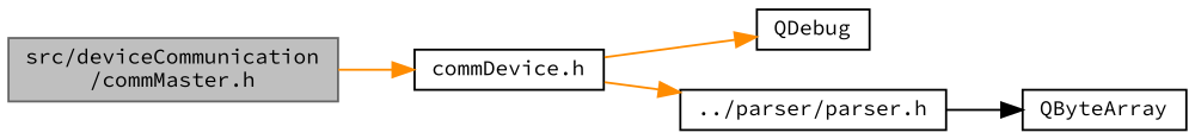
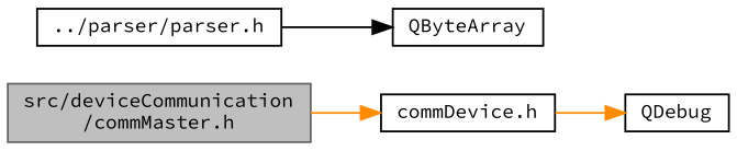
  digraph {
    fontname="Source Code Pro"
    rankdir=LR
    node [color=black fillcolor=white fontname="Source Code Pro" fontsize=10 shape=record style=filled]
    edge [color=darkorange fontname="Source Code Pro" fontsize=10 labelfontname=Helvetica labelfontsize=10 style=solid]
    n1 [color=gray40 fillcolor=grey75 fontcolor=black height=0.2 label="src/deviceCommunication\l/commMaster.h" width=0.4]
    n2 [height=0.2 label="commDevice.h" width=0.4]
    n3 [height=0.2 label=QDebug width=0.4]
    n4 [height=0.2 label="../parser/parser.h" width=0.4]
    n5 [height=0.2 label=QByteArray width=0.4]
    n1 -> n2
    n2 -> n3
-   n2 -> n4
    n4 -> n5 [color=black]
  }
